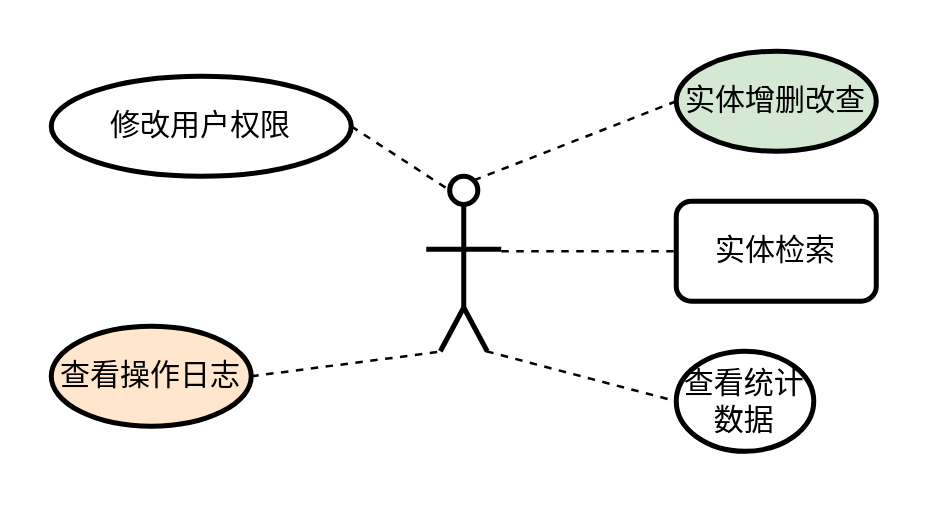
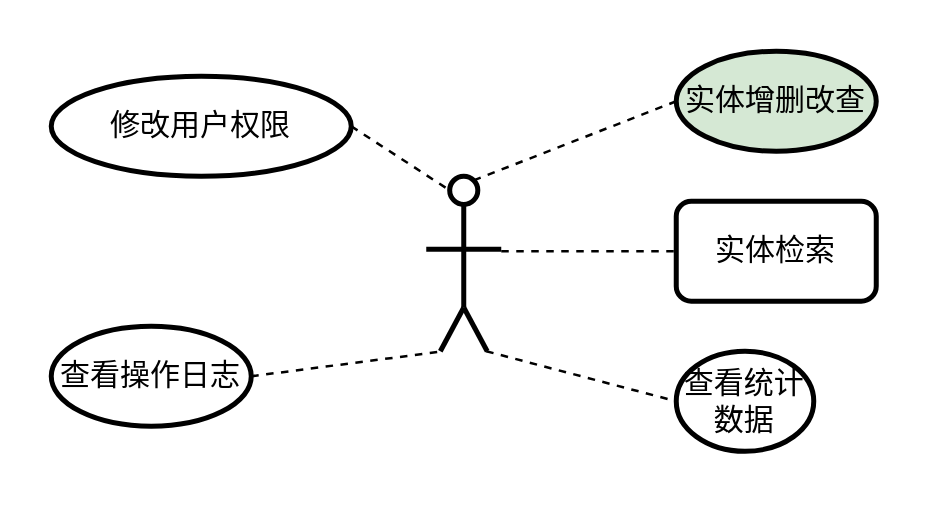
  <mxCell id="0" />
  <mxCell id="1" parent="0" />
  <mxCell id="2" value="实体增删改查" style="ellipse;whiteSpace=wrap;html=1;strokeWidth=2;fillColor=#d5e8d4;" parent="1" vertex="1"><mxGeometry x="270" y="20" width="80" height="40" as="geometry" /></mxCell>
  <mxCell id="3" value="实体检索" style="whiteSpace=wrap;html=1;strokeWidth=2;rounded=1;" parent="1" vertex="1"><mxGeometry x="270" y="80" width="80" height="40" as="geometry" /></mxCell>
  <mxCell id="4" value="查看统计数据" style="ellipse;whiteSpace=wrap;html=1;strokeWidth=2;" parent="1" vertex="1"><mxGeometry x="270" y="140" width="55" height="40" as="geometry" /></mxCell>
- <mxCell id="5" value="查看操作日志" style="ellipse;whiteSpace=wrap;html=1;strokeWidth=2;fillColor=#ffe6cc;" parent="1" vertex="1"><mxGeometry x="20" y="130" width="80" height="40" as="geometry" /></mxCell>
+ <mxCell id="5" value="查看操作日志" style="ellipse;whiteSpace=wrap;html=1;strokeWidth=2;" parent="1" vertex="1"><mxGeometry x="20" y="130" width="80" height="40" as="geometry" /></mxCell>
  <mxCell id="6" value="修改用户权限" style="ellipse;whiteSpace=wrap;html=1;strokeWidth=2;" parent="1" vertex="1"><mxGeometry x="20" y="30" width="120" height="40" as="geometry" /></mxCell>
  <mxCell id="7" value="" style="endArrow=none;html=1;rounded=0;strokeWidth=1;exitX=1;exitY=0.5;exitDx=0;exitDy=0;dashed=1;" parent="1" edge="1"><mxGeometry width="50" height="50" relative="1" as="geometry"><mxPoint x="100" y="150" as="sourcePoint" /><mxPoint x="177" y="140" as="targetPoint" /></mxGeometry></mxCell>
  <mxCell id="8" value="" style="endArrow=none;html=1;rounded=0;strokeWidth=1;dashed=1;entryX=0;entryY=0.5;entryDx=0;entryDy=0;" parent="1" target="4" edge="1"><mxGeometry width="50" height="50" relative="1" as="geometry"><mxPoint x="194" y="140" as="sourcePoint" /><mxPoint x="300" y="210" as="targetPoint" /></mxGeometry></mxCell>
  <mxCell id="9" value="" style="endArrow=none;html=1;rounded=0;strokeWidth=1;dashed=1;entryX=0;entryY=0.5;entryDx=0;entryDy=0;" parent="1" target="3" edge="1"><mxGeometry width="50" height="50" relative="1" as="geometry"><mxPoint x="200" y="100" as="sourcePoint" /><mxPoint x="284" y="120" as="targetPoint" /></mxGeometry></mxCell>
  <mxCell id="10" value="" style="endArrow=none;html=1;rounded=0;strokeWidth=1;dashed=1;entryX=0;entryY=0.5;entryDx=0;entryDy=0;exitX=1;exitY=0;exitDx=0;exitDy=0;" parent="1" target="2" edge="1" source="13"><mxGeometry width="50" height="50" relative="1" as="geometry"><mxPoint x="200" y="64.73" as="sourcePoint" /><mxPoint x="246" y="64.73" as="targetPoint" /></mxGeometry></mxCell>
  <mxCell id="11" value="" style="endArrow=none;html=1;rounded=0;strokeWidth=1;dashed=1;entryX=0;entryY=0.5;entryDx=0;entryDy=0;exitX=1;exitY=0.5;exitDx=0;exitDy=0;" parent="1" source="6" target="13" edge="1"><mxGeometry width="50" height="50" relative="1" as="geometry"><mxPoint x="210" y="74.73" as="sourcePoint" /><mxPoint x="280" y="50" as="targetPoint" /></mxGeometry></mxCell>
  <mxCell id="12" value="" style="group" vertex="1" connectable="0" parent="1"><mxGeometry x="170" y="70" width="30" height="70" as="geometry" /></mxCell>
  <mxCell id="13" value="" style="ellipse;whiteSpace=wrap;html=1;aspect=fixed;strokeWidth=2;" parent="12" vertex="1"><mxGeometry x="9.375" width="11.25" height="11.25" as="geometry" /></mxCell>
  <mxCell id="14" value="" style="endArrow=none;html=1;rounded=0;strokeWidth=2;" parent="12" edge="1"><mxGeometry width="50" height="50" relative="1" as="geometry"><mxPoint y="29.167" as="sourcePoint" /><mxPoint x="30" y="29.167" as="targetPoint" /></mxGeometry></mxCell>
  <mxCell id="15" value="" style="endArrow=none;html=1;rounded=0;exitX=0.5;exitY=1;exitDx=0;exitDy=0;strokeWidth=2;" parent="12" source="13" edge="1"><mxGeometry width="50" height="50" relative="1" as="geometry"><mxPoint x="-31.875" y="70" as="sourcePoint" /><mxPoint x="15" y="52.5" as="targetPoint" /></mxGeometry></mxCell>
  <mxCell id="16" value="" style="endArrow=none;html=1;rounded=0;strokeWidth=2;" parent="12" edge="1"><mxGeometry width="50" height="50" relative="1" as="geometry"><mxPoint x="15" y="52.5" as="sourcePoint" /><mxPoint x="5.625" y="70" as="targetPoint" /></mxGeometry></mxCell>
  <mxCell id="17" value="" style="endArrow=none;html=1;rounded=0;strokeWidth=2;" parent="12" edge="1"><mxGeometry width="50" height="50" relative="1" as="geometry"><mxPoint x="15" y="52.5" as="sourcePoint" /><mxPoint x="24.375" y="70" as="targetPoint" /></mxGeometry></mxCell>
